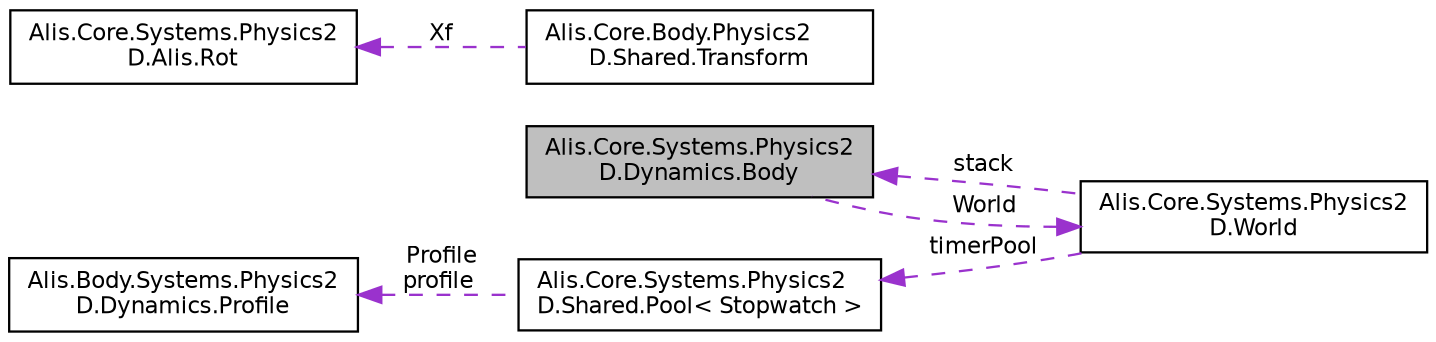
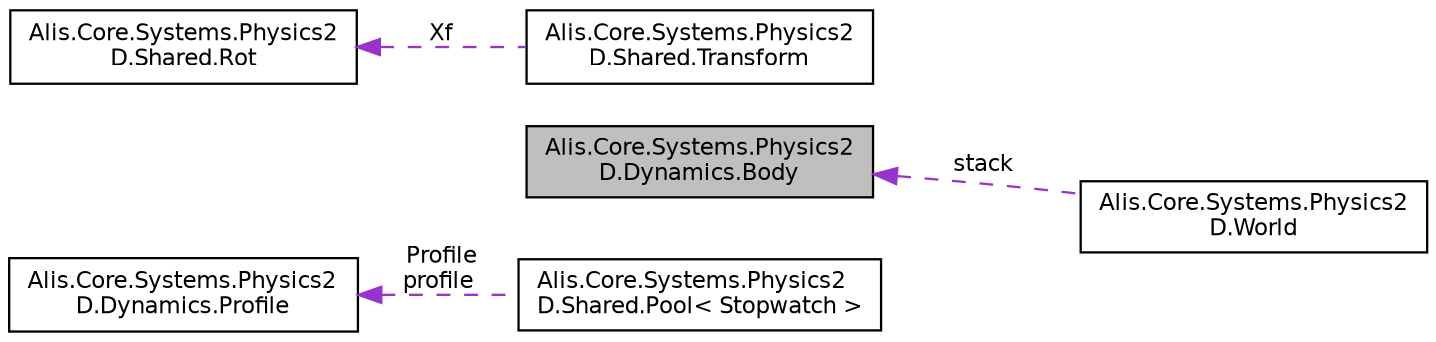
  digraph {
    rankdir=LR
    node [color=black fillcolor=white fontname=Helvetica fontsize=10 shape=record style=filled]
    edge [color=darkorchid3 dir=back fontname=Helvetica fontsize=10 labelfontname=Helvetica labelfontsize=10 style=dashed]
    n1 [fillcolor=grey75 fontcolor=black height=0.2 label="Alis.Core.Systems.Physics2\lD.Dynamics.Body" width=0.4]
    n2 [height=0.2 label="Alis.Core.Systems.Physics2\lD.World" width=0.4]
-   n3 [height=0.2 label="Alis.Core.Body.Physics2\lD.Shared.Transform" width=0.4]
-   n4 [height=0.2 label="Alis.Core.Systems.Physics2\lD.Alis.Rot" width=0.4]
-   n5 [height=0.2 label="Alis.Body.Systems.Physics2\lD.Dynamics.Profile" width=0.4]
+   n3 [height=0.2 label="Alis.Core.Systems.Physics2\lD.Shared.Transform" width=0.4]
+   n4 [height=0.2 label="Alis.Core.Systems.Physics2\lD.Shared.Rot" width=0.4]
+   n5 [height=0.2 label="Alis.Core.Systems.Physics2\lD.Dynamics.Profile" width=0.4]
    n6 [height=0.2 label="Alis.Core.Systems.Physics2\lD.Shared.Pool\< Stopwatch \>" width=0.4]
    n1 -> n2 [label=" stack"]
-   n2 -> n1 [label=" World"]
    n4 -> n3 [label=" Xf"]
    n5 -> n6 [label=" Profile\nprofile"]
-   n6 -> n2 [label=" timerPool"]
  }
